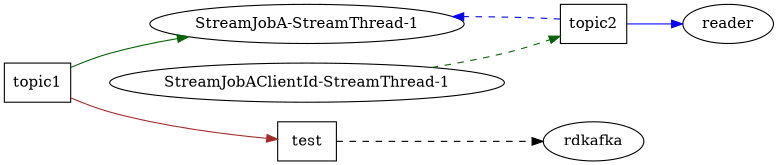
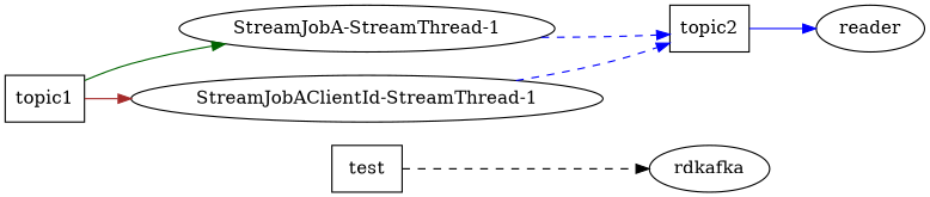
  digraph {
    rankdir=LR
    edge [color=darkgreen style=solid]
    n1 [label=topic1 shape=box]
    "StreamJobA-StreamThread-1"
    "StreamJobAClientId-StreamThread-1"
    n4 [label=topic2 shape=box]
    reader
    n6 [label=test shape=box]
    rdkafka
    n1 -> "StreamJobA-StreamThread-1"
-   n1 -> n6 [color=brown]
-   n4 -> "StreamJobA-StreamThread-1" [color=blue style=dashed]
-   "StreamJobAClientId-StreamThread-1" -> n4 [style=dashed]
+   n1 -> "StreamJobAClientId-StreamThread-1" [color=brown]
+   "StreamJobA-StreamThread-1" -> n4 [color=blue style=dashed]
+   "StreamJobAClientId-StreamThread-1" -> n4 [color=blue style=dashed]
    n4 -> reader [color=blue]
    n6 -> rdkafka [color=black style=dashed]
  }
